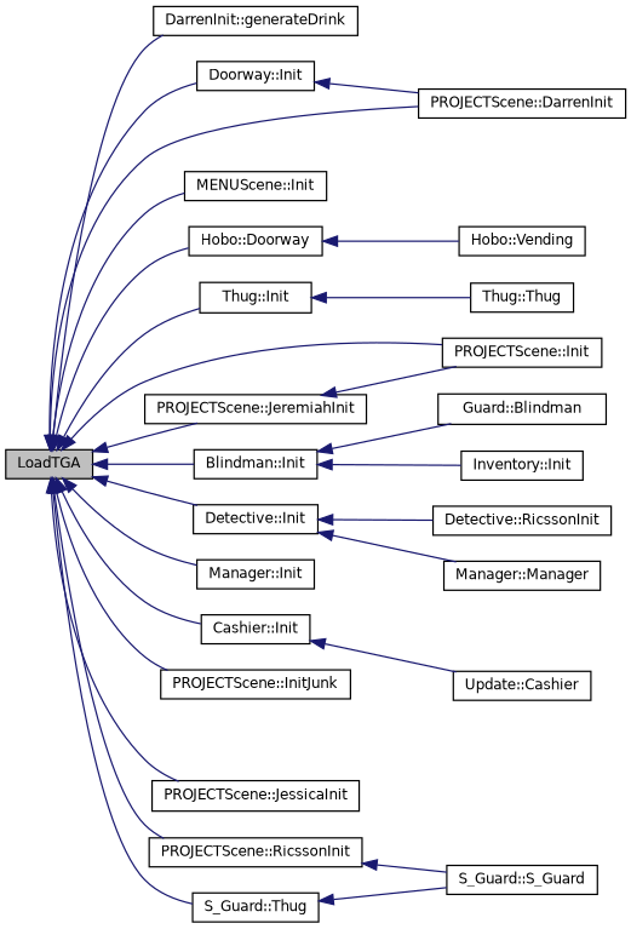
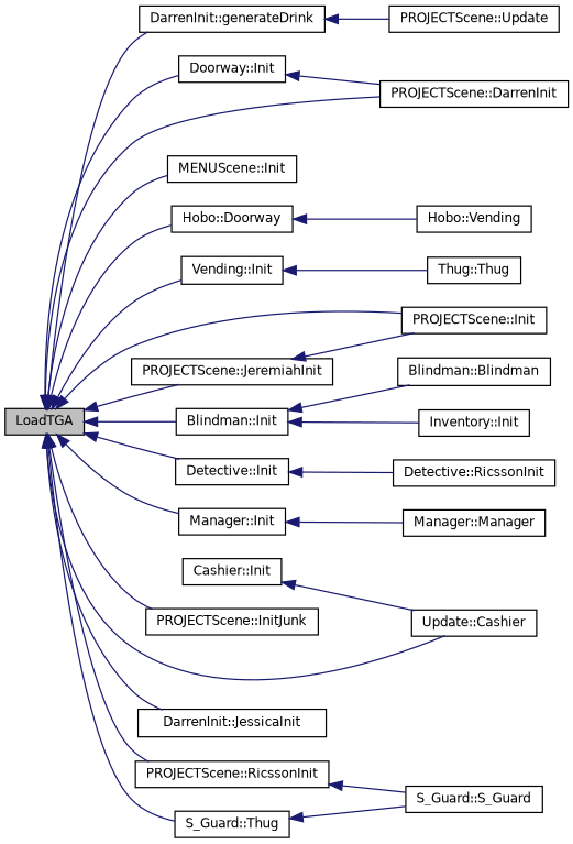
  digraph {
    rankdir=LR
    node [color=black fontname=Helvetica fontsize=10 shape=record]
    edge [color=midnightblue dir=back fontname=Helvetica fontsize=10 labelfontname=Helvetica labelfontsize=10 style=solid]
    n1 [fillcolor=grey75 fontcolor=black height=0.2 label=LoadTGA style=filled width=0.4]
    n2 [height=0.2 label="PROJECTScene::DarrenInit" width=0.4]
    n3 [height=0.2 label="PROJECTScene::Init" width=0.4]
    n4 [height=0.2 label="DarrenInit::generateDrink" width=0.4]
    n5 [height=0.2 label="MENUScene::Init" width=0.4]
    n6 [height=0.2 label="Hobo::Doorway" width=0.4]
    n7 [height=0.2 label="Doorway::Init" width=0.4]
-   n8 [height=0.2 label="Thug::Init" width=0.4]
+   n8 [height=0.2 label="Vending::Init" width=0.4]
    n9 [height=0.2 label="Cashier::Init" width=0.4]
    n10 [height=0.2 label="Blindman::Init" width=0.4]
    n11 [height=0.2 label="Detective::Init" width=0.4]
    n12 [height=0.2 label="S_Guard::Thug" width=0.4]
    n13 [height=0.2 label="Manager::Init" width=0.4]
    n14 [height=0.2 label="PROJECTScene::InitJunk" width=0.4]
    n15 [height=0.2 label="PROJECTScene::JeremiahInit" width=0.4]
-   n16 [height=0.2 label="PROJECTScene::JessicaInit" width=0.4]
+   n16 [height=0.2 label="DarrenInit::JessicaInit" width=0.4]
    n17 [height=0.2 label="PROJECTScene::RicssonInit" width=0.4]
+   n18 [height=0.2 label="PROJECTScene::Update" width=0.4]
    n19 [height=0.2 label="Hobo::Vending" width=0.4]
    n20 [height=0.2 label="Inventory::Init" width=0.4]
    n21 [height=0.2 label="Thug::Thug" width=0.4]
    n22 [height=0.2 label="Update::Cashier" width=0.4]
-   n23 [height=0.2 label="Guard::Blindman" width=0.4]
+   n23 [height=0.2 label="Blindman::Blindman" width=0.4]
    n24 [height=0.2 label="Detective::RicssonInit" width=0.4]
    n25 [height=0.2 label="S_Guard::S_Guard" width=0.4]
    n26 [height=0.2 label="Manager::Manager" width=0.4]
    n1 -> n2
    n1 -> n3
    n1 -> n4
    n1 -> n5
    n1 -> n6
    n1 -> n7
    n1 -> n8
-   n1 -> n9
+   n1 -> n22
    n1 -> n10
    n1 -> n11
    n1 -> n12
    n1 -> n13
    n1 -> n14
    n1 -> n15
    n1 -> n16
    n1 -> n17
+   n4 -> n18
    n6 -> n19
    n7 -> n2
    n8 -> n21
    n9 -> n22
    n10 -> n20
    n10 -> n23
    n11 -> n24
    n12 -> n25
-   n11 -> n26
+   n13 -> n26
    n15 -> n3
    n17 -> n25
  }
